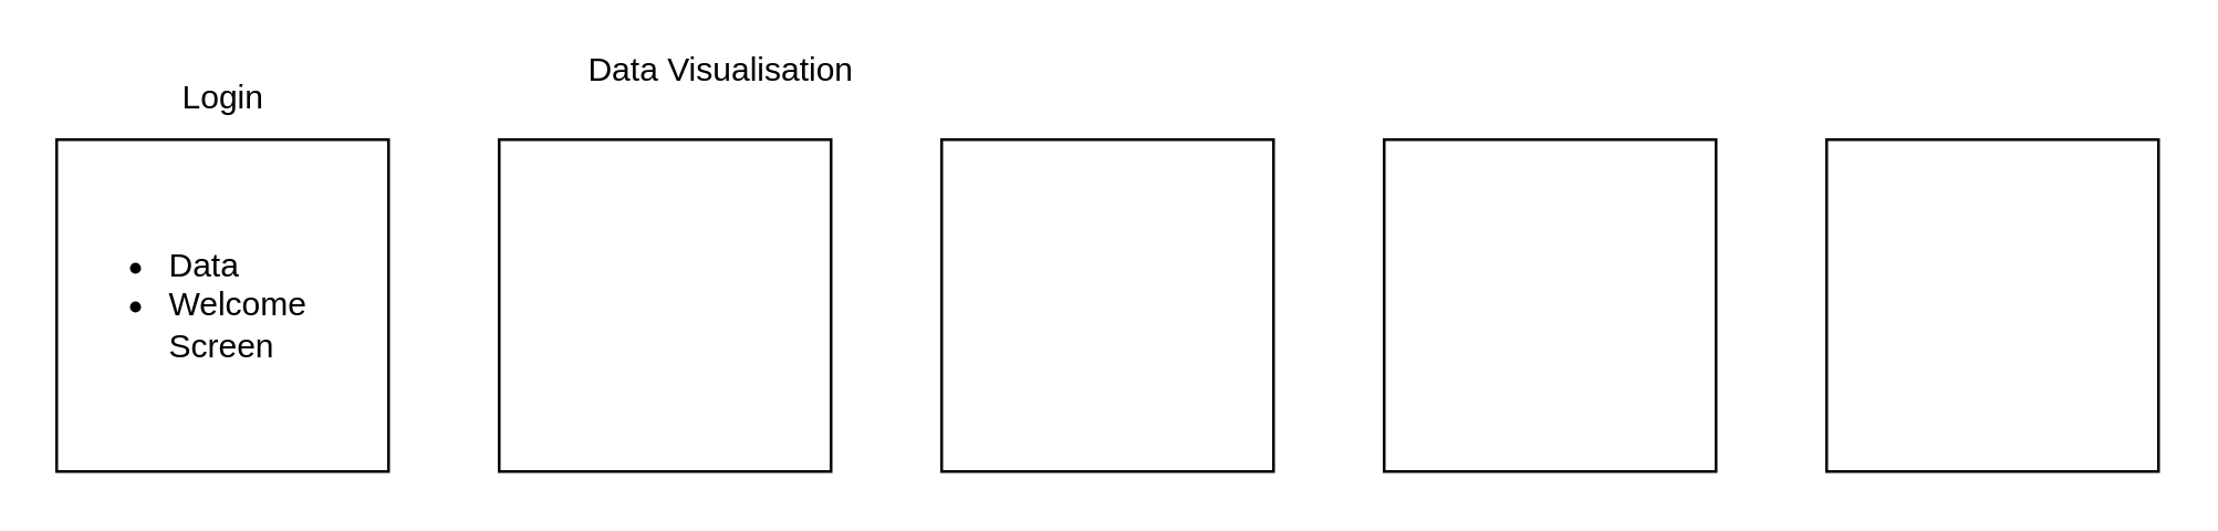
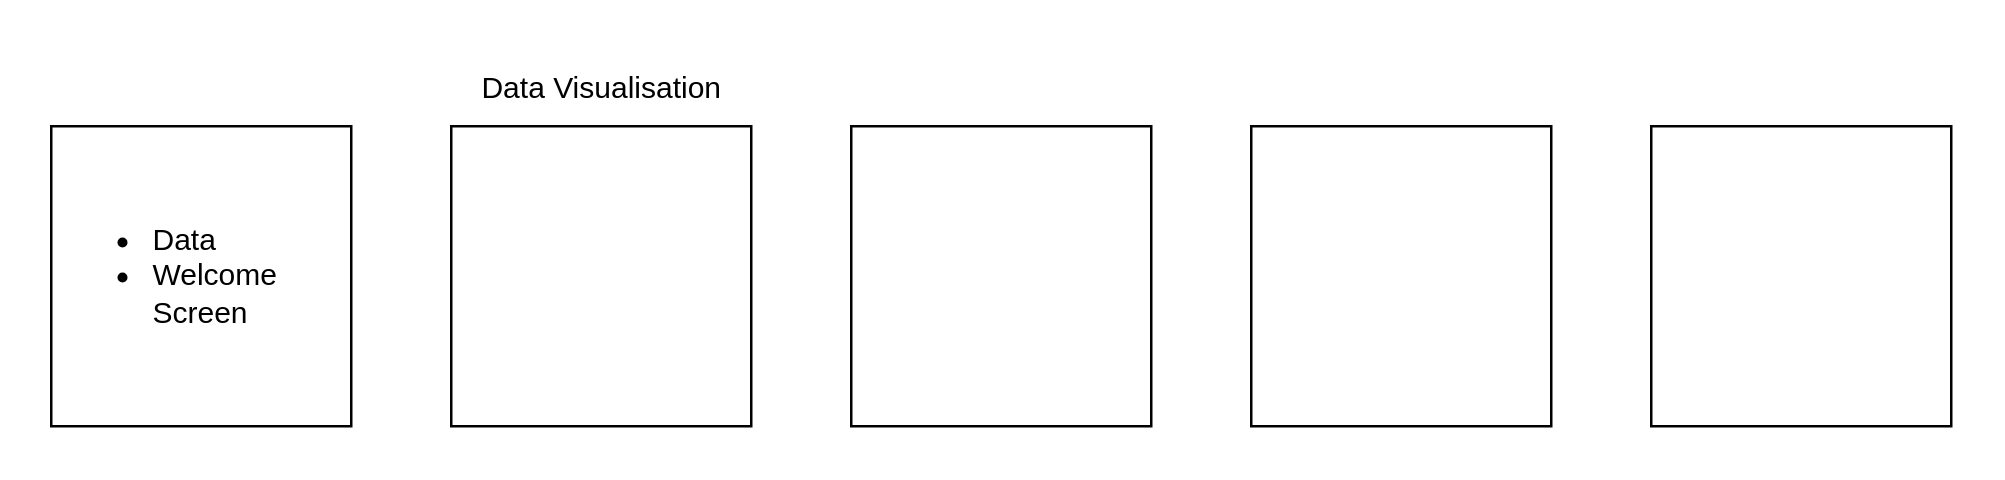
  <mxCell id="0" />
  <mxCell id="1" parent="0" />
  <mxCell id="2" value="&lt;ul&gt;&lt;li&gt;&lt;div align=&quot;left&quot;&gt;Data&lt;/div&gt;&lt;/li&gt;&lt;li&gt;&lt;div align=&quot;left&quot;&gt;Welcome Screen&lt;br&gt;&lt;/div&gt;&lt;/li&gt;&lt;/ul&gt;" style="whiteSpace=wrap;html=1;aspect=fixed;" vertex="1" parent="1"><mxGeometry x="20" y="50" width="120" height="120" as="geometry" /></mxCell>
  <mxCell id="3" value="" style="whiteSpace=wrap;html=1;aspect=fixed;" vertex="1" parent="1"><mxGeometry x="180" y="50" width="120" height="120" as="geometry" /></mxCell>
  <mxCell id="4" value="" style="whiteSpace=wrap;html=1;aspect=fixed;" vertex="1" parent="1"><mxGeometry x="500" y="50" width="120" height="120" as="geometry" /></mxCell>
  <mxCell id="5" value="" style="whiteSpace=wrap;html=1;aspect=fixed;" vertex="1" parent="1"><mxGeometry x="340" y="50" width="120" height="120" as="geometry" /></mxCell>
  <mxCell id="6" value="" style="whiteSpace=wrap;html=1;aspect=fixed;" vertex="1" parent="1"><mxGeometry x="660" y="50" width="120" height="120" as="geometry" /></mxCell>
- <mxCell id="7" value="Login" style="text;html=1;align=center;verticalAlign=middle;resizable=0;points=[];autosize=1;strokeColor=none;fillColor=none;" vertex="1" parent="1"><mxGeometry x="55" y="20" width="50" height="30" as="geometry" /></mxCell>
- <mxCell id="8" value="Data Visualisation" style="text;html=1;align=center;verticalAlign=middle;resizable=0;points=[];autosize=1;strokeColor=none;fillColor=none;" vertex="1" parent="1"><mxGeometry x="200" y="10" width="120" height="30" as="geometry" /></mxCell>
+ <mxCell id="8" value="Data Visualisation" style="text;html=1;align=center;verticalAlign=middle;resizable=0;points=[];autosize=1;strokeColor=none;fillColor=none;" vertex="1" parent="1"><mxGeometry x="180" y="20" width="120" height="30" as="geometry" /></mxCell>
